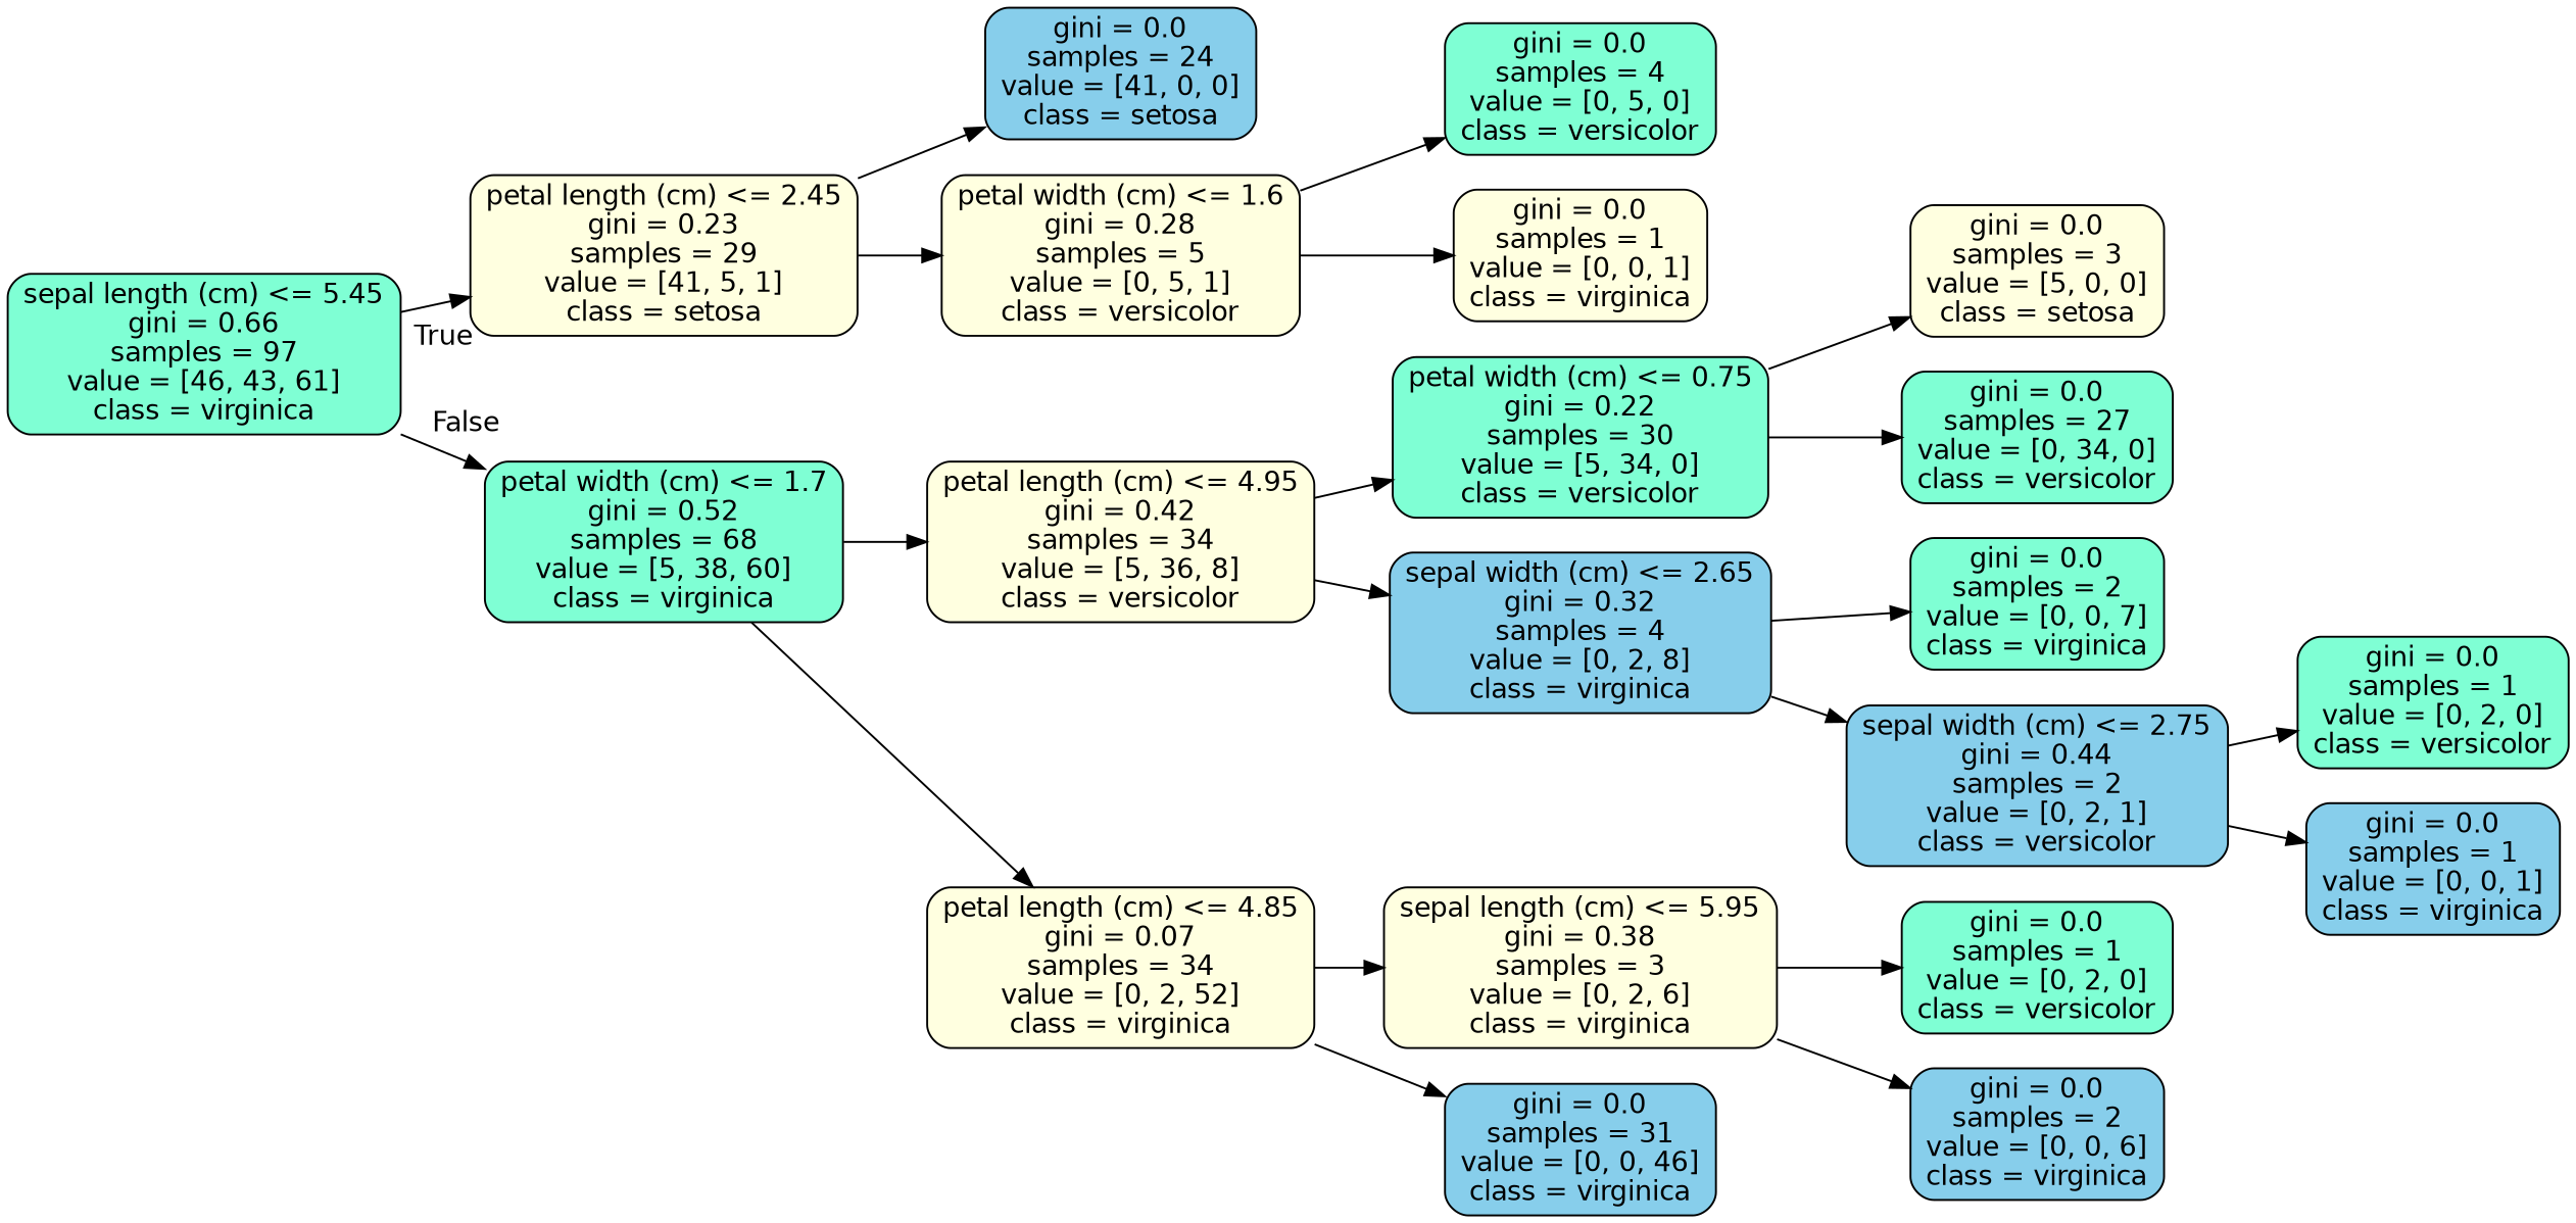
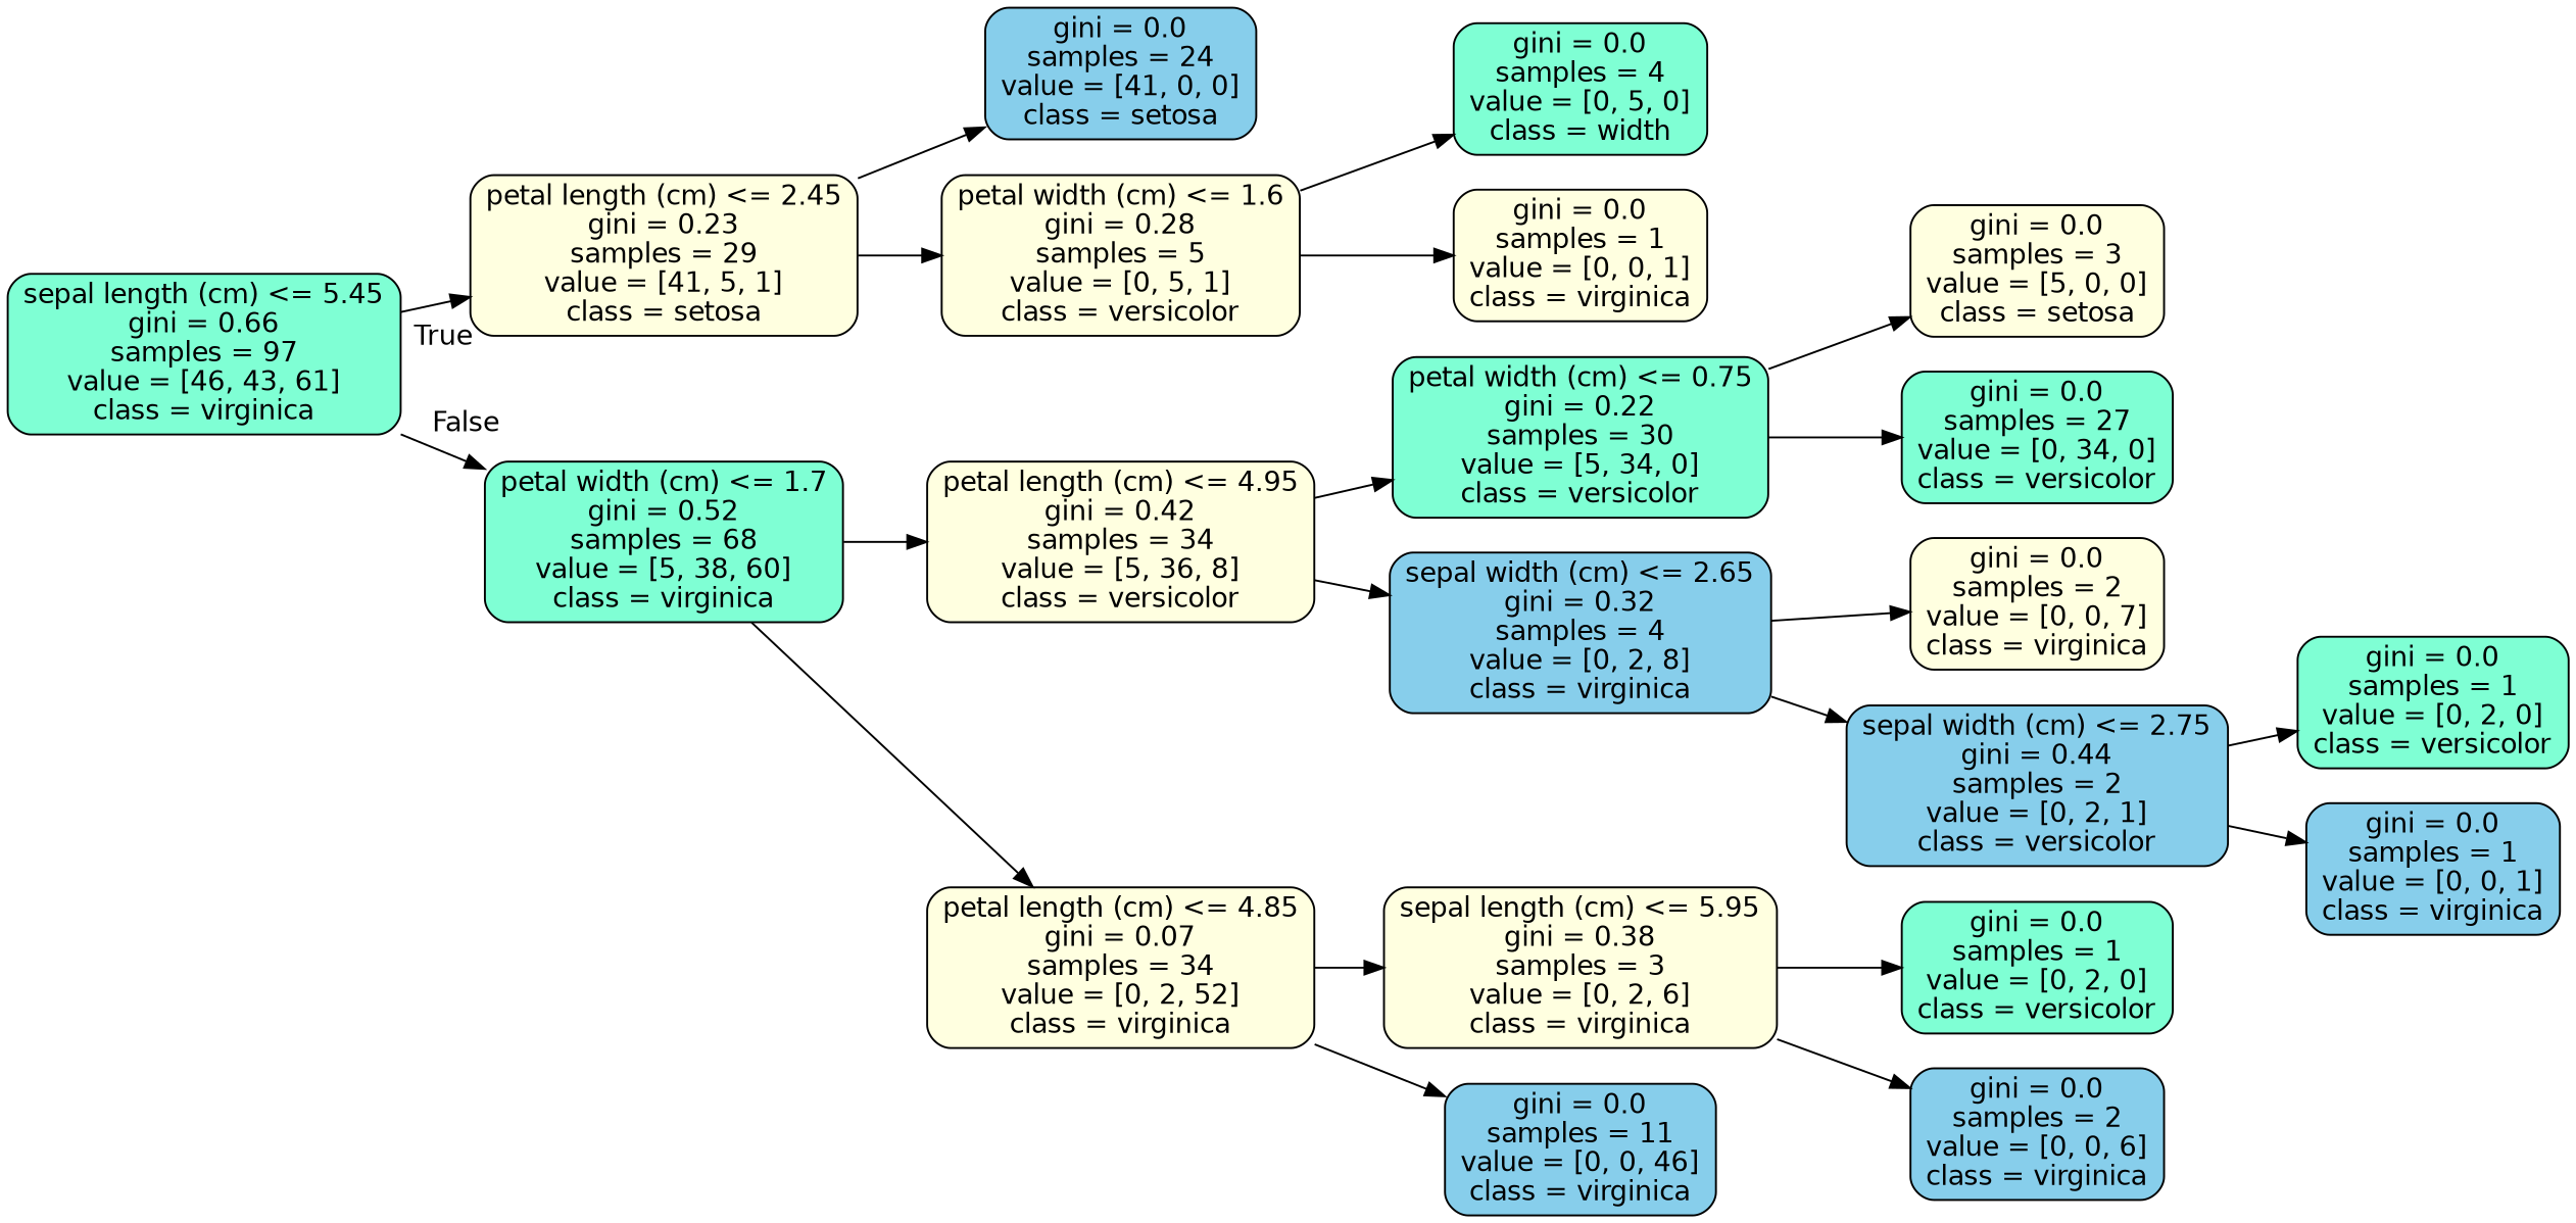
  digraph {
    rankdir=LR
    node [color=black fillcolor=lightyellow fontname=helvetica shape=box style="filled, rounded"]
    edge [fontname=helvetica]
    n1 [fillcolor=aquamarine label="sepal length (cm) <= 5.45\ngini = 0.66\nsamples = 97\nvalue = [46, 43, 61]\nclass = virginica"]
    n2 [label="petal length (cm) <= 2.45\ngini = 0.23\nsamples = 29\nvalue = [41, 5, 1]\nclass = setosa"]
    n3 [fillcolor=aquamarine label="petal width (cm) <= 1.7\ngini = 0.52\nsamples = 68\nvalue = [5, 38, 60]\nclass = virginica"]
    n4 [fillcolor=skyblue label="gini = 0.0\nsamples = 24\nvalue = [41, 0, 0]\nclass = setosa"]
    n5 [label="petal width (cm) <= 1.6\ngini = 0.28\nsamples = 5\nvalue = [0, 5, 1]\nclass = versicolor"]
    n6 [label="petal length (cm) <= 4.95\ngini = 0.42\nsamples = 34\nvalue = [5, 36, 8]\nclass = versicolor"]
    n7 [label="petal length (cm) <= 4.85\ngini = 0.07\nsamples = 34\nvalue = [0, 2, 52]\nclass = virginica"]
-   n8 [fillcolor=aquamarine label="gini = 0.0\nsamples = 4\nvalue = [0, 5, 0]\nclass = versicolor"]
+   n8 [fillcolor=aquamarine label="gini = 0.0\nsamples = 4\nvalue = [0, 5, 0]\nclass = width"]
    n9 [label="gini = 0.0\nsamples = 1\nvalue = [0, 0, 1]\nclass = virginica"]
    n10 [fillcolor=aquamarine label="petal width (cm) <= 0.75\ngini = 0.22\nsamples = 30\nvalue = [5, 34, 0]\nclass = versicolor"]
    n11 [fillcolor=skyblue label="sepal width (cm) <= 2.65\ngini = 0.32\nsamples = 4\nvalue = [0, 2, 8]\nclass = virginica"]
    n12 [label="sepal length (cm) <= 5.95\ngini = 0.38\nsamples = 3\nvalue = [0, 2, 6]\nclass = virginica"]
-   n13 [fillcolor=skyblue label="gini = 0.0\nsamples = 31\nvalue = [0, 0, 46]\nclass = virginica"]
+   n13 [fillcolor=skyblue label="gini = 0.0\nsamples = 11\nvalue = [0, 0, 46]\nclass = virginica"]
    n14 [label="gini = 0.0\nsamples = 3\nvalue = [5, 0, 0]\nclass = setosa"]
    n15 [fillcolor=aquamarine label="gini = 0.0\nsamples = 27\nvalue = [0, 34, 0]\nclass = versicolor"]
-   n16 [fillcolor=aquamarine label="gini = 0.0\nsamples = 2\nvalue = [0, 0, 7]\nclass = virginica"]
+   n16 [label="gini = 0.0\nsamples = 2\nvalue = [0, 0, 7]\nclass = virginica"]
    n17 [fillcolor=skyblue label="sepal width (cm) <= 2.75\ngini = 0.44\nsamples = 2\nvalue = [0, 2, 1]\nclass = versicolor"]
    n18 [fillcolor=aquamarine label="gini = 0.0\nsamples = 1\nvalue = [0, 2, 0]\nclass = versicolor"]
    n19 [fillcolor=skyblue label="gini = 0.0\nsamples = 1\nvalue = [0, 0, 1]\nclass = virginica"]
    n20 [fillcolor=aquamarine label="gini = 0.0\nsamples = 1\nvalue = [0, 2, 0]\nclass = versicolor"]
    n21 [fillcolor=skyblue label="gini = 0.0\nsamples = 2\nvalue = [0, 0, 6]\nclass = virginica"]
    n1 -> n2 [headlabel=True labelangle=45 labeldistance=2.5]
    n1 -> n3 [headlabel=False labelangle=-45 labeldistance=2.5]
    n2 -> n4
    n2 -> n5
    n3 -> n6
    n3 -> n7
    n5 -> n8
    n5 -> n9
    n6 -> n10
    n6 -> n11
    n7 -> n12
    n7 -> n13
    n10 -> n14
    n10 -> n15
    n11 -> n16
    n11 -> n17
    n12 -> n20
    n12 -> n21
    n17 -> n18
    n17 -> n19
  }
